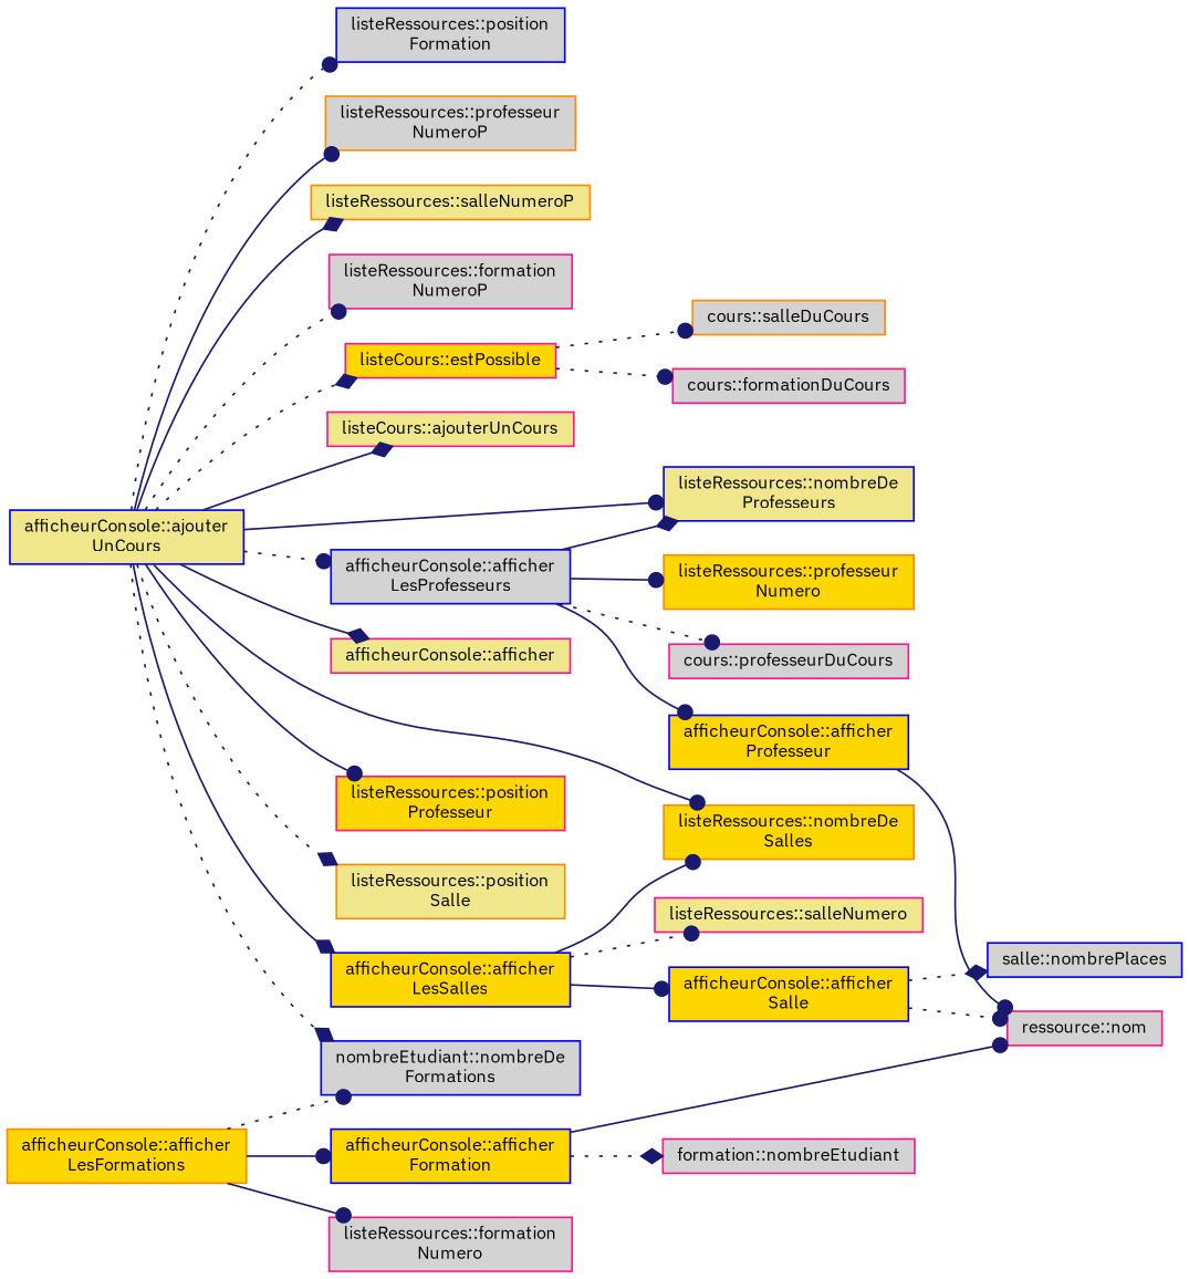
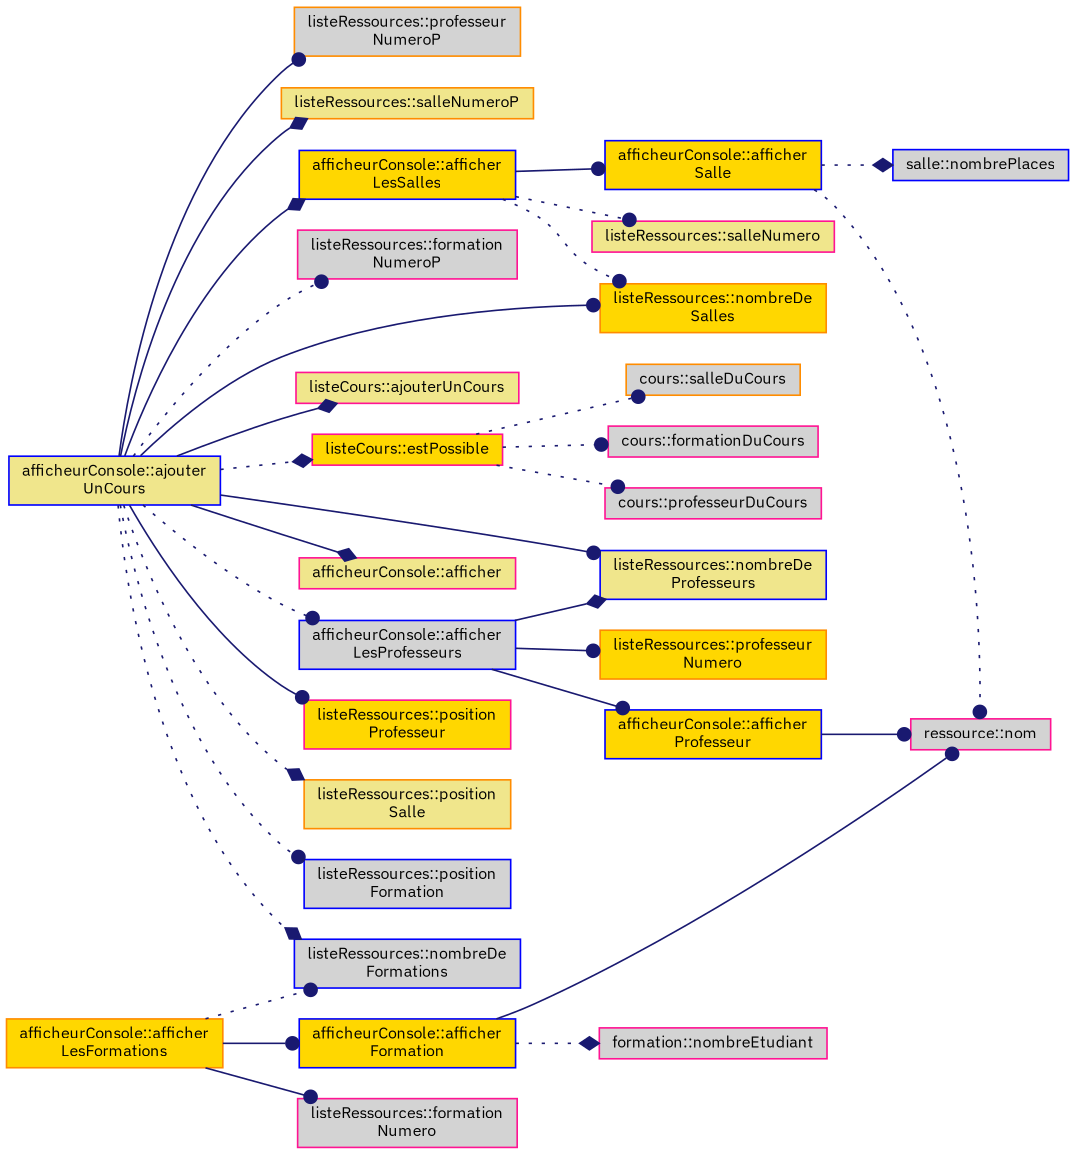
  digraph {
    fontname="IBM Plex Sans"
    rankdir=LR
    node [color=deeppink fillcolor=lightgrey fontname="IBM Plex Sans" fontsize=10 shape=record style=filled]
    edge [arrowhead=dot color=midnightblue fontname="IBM Plex Sans" fontsize=10 labelfontname=Helvetica labelfontsize=10 style=solid]
    n1 [color=blue fillcolor=khaki fontcolor=black height=0.2 label="afficheurConsole::ajouter\lUnCours" width=0.4]
    n2 [color=blue fillcolor=khaki height=0.2 label="listeRessources::nombreDe\lProfesseurs" width=0.4]
    n3 [color=darkorange fillcolor=gold height=0.2 label="listeRessources::nombreDe\lSalles" width=0.4]
-   n4 [color=blue height=0.2 label="nombreEtudiant::nombreDe\lFormations" width=0.4]
+   n4 [color=blue height=0.2 label="listeRessources::nombreDe\lFormations" width=0.4]
    n5 [fillcolor=khaki height=0.2 label="afficheurConsole::afficher" width=0.4]
    n6 [color=blue height=0.2 label="afficheurConsole::afficher\lLesProfesseurs" width=0.4]
    n7 [fillcolor=gold height=0.2 label="listeRessources::position\lProfesseur" width=0.4]
    n8 [color=blue fillcolor=gold height=0.2 label="afficheurConsole::afficher\lLesSalles" width=0.4]
    n9 [color=darkorange fillcolor=khaki height=0.2 label="listeRessources::position\lSalle" width=0.4]
    n10 [color=blue height=0.2 label="listeRessources::position\lFormation" width=0.4]
    n11 [color=darkorange height=0.2 label="listeRessources::professeur\lNumeroP" width=0.4]
    n12 [color=darkorange fillcolor=khaki height=0.2 label="listeRessources::salleNumeroP" width=0.4]
    n13 [height=0.2 label="listeRessources::formation\lNumeroP" width=0.4]
    n14 [fillcolor=gold height=0.2 label="listeCours::estPossible" width=0.4]
    n15 [fillcolor=khaki height=0.2 label="listeCours::ajouterUnCours" width=0.4]
    n16 [color=blue fillcolor=gold height=0.2 label="afficheurConsole::afficher\lProfesseur" width=0.4]
    n17 [color=darkorange fillcolor=gold height=0.2 label="listeRessources::professeur\lNumero" width=0.4]
    n18 [color=blue fillcolor=gold height=0.2 label="afficheurConsole::afficher\lSalle" width=0.4]
    n19 [fillcolor=khaki height=0.2 label="listeRessources::salleNumero" width=0.4]
    n20 [color=darkorange fillcolor=gold height=0.2 label="afficheurConsole::afficher\lLesFormations" width=0.4]
    n21 [color=blue fillcolor=gold height=0.2 label="afficheurConsole::afficher\lFormation" width=0.4]
    n22 [height=0.2 label="listeRessources::formation\lNumero" width=0.4]
    n23 [height=0.2 label="cours::professeurDuCours" width=0.4]
    n24 [color=darkorange height=0.2 label="cours::salleDuCours" width=0.4]
    n25 [height=0.2 label="cours::formationDuCours" width=0.4]
    n26 [height=0.2 label="ressource::nom" width=0.4]
    n27 [color=blue height=0.2 label="salle::nombrePlaces" width=0.4]
    n28 [height=0.2 label="formation::nombreEtudiant" width=0.4]
    n1 -> n2
    n1 -> n3
    n1 -> n4 [arrowhead=diamond style=dotted]
    n1 -> n5 [arrowhead=diamond]
    n1 -> n6 [style=dotted]
    n1 -> n7
    n1 -> n8 [arrowhead=diamond]
    n1 -> n9 [arrowhead=diamond style=dotted]
    n1 -> n10 [style=dotted]
    n1 -> n11
    n1 -> n12 [arrowhead=diamond]
    n1 -> n13 [style=dotted]
    n1 -> n14 [arrowhead=diamond style=dotted]
    n1 -> n15 [arrowhead=diamond]
    n6 -> n2 [arrowhead=diamond]
    n6 -> n16
    n6 -> n17
-   n8 -> n3
+   n8 -> n3 [style=dotted]
    n8 -> n18
    n8 -> n19 [style=dotted]
-   n6 -> n23 [style=dotted]
+   n14 -> n23 [style=dotted]
    n14 -> n24 [style=dotted]
    n14 -> n25 [style=dotted]
    n16 -> n26
    n18 -> n26 [style=dotted]
    n18 -> n27 [arrowhead=diamond style=dotted]
    n20 -> n4 [style=dotted]
    n20 -> n21
    n20 -> n22
    n21 -> n26
    n21 -> n28 [arrowhead=diamond style=dotted]
  }
